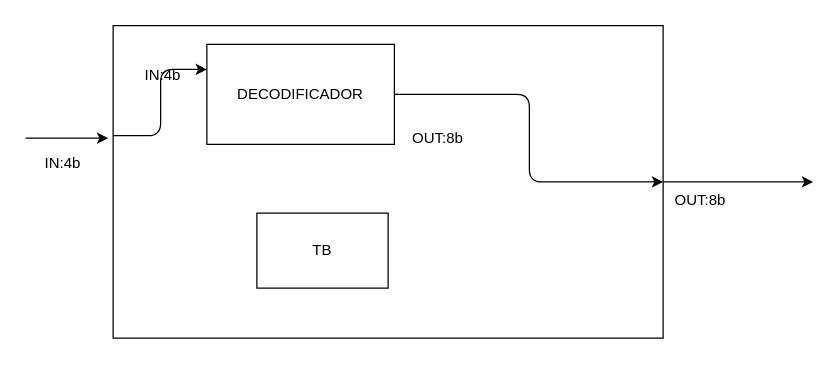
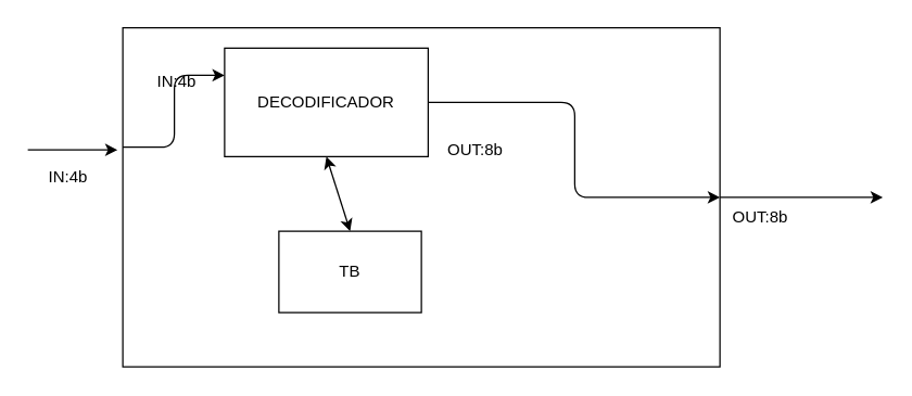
  <mxCell id="0" />
  <mxCell id="1" parent="0" />
  <mxCell id="2" value="" style="rounded=0;whiteSpace=wrap;html=1;" vertex="1" parent="1"><mxGeometry x="90" y="20" width="440" height="250" as="geometry" /></mxCell>
  <mxCell id="3" value="DECODIFICADOR" style="rounded=0;whiteSpace=wrap;html=1;" vertex="1" parent="1"><mxGeometry x="165" y="35" width="150" height="80" as="geometry" /></mxCell>
  <mxCell id="4" value="" style="endArrow=classic;html=1;entryX=-0.009;entryY=0.36;entryDx=0;entryDy=0;entryPerimeter=0;" edge="1" parent="1" target="2"><mxGeometry width="50" height="50" relative="1" as="geometry"><mxPoint x="20" y="110" as="sourcePoint" /><mxPoint x="10" y="83" as="targetPoint" /></mxGeometry></mxCell>
  <mxCell id="5" value="" style="edgeStyle=elbowEdgeStyle;elbow=horizontal;endArrow=classic;html=1;exitX=0;exitY=0.352;exitDx=0;exitDy=0;exitPerimeter=0;entryX=0;entryY=0.25;entryDx=0;entryDy=0;" edge="1" parent="1" source="2" target="3"><mxGeometry width="50" height="50" relative="1" as="geometry"><mxPoint x="10" y="340" as="sourcePoint" /><mxPoint x="60" y="290" as="targetPoint" /></mxGeometry></mxCell>
  <mxCell id="6" value="TB" style="whiteSpace=wrap;html=1;aspect=fixed;" vertex="1" parent="1"><mxGeometry x="205" y="170" width="105" height="60" as="geometry" /></mxCell>
+ <mxCell id="7" value="" style="endArrow=classic;startArrow=classic;html=1;entryX=0.5;entryY=1;entryDx=0;entryDy=0;exitX=0.5;exitY=0;exitDx=0;exitDy=0;" edge="1" parent="1" source="6" target="3"><mxGeometry width="50" height="50" relative="1" as="geometry"><mxPoint x="10" y="340" as="sourcePoint" /><mxPoint x="60" y="290" as="targetPoint" /><Array as="points" /></mxGeometry></mxCell>
  <mxCell id="8" value="" style="edgeStyle=elbowEdgeStyle;elbow=horizontal;endArrow=classic;html=1;exitX=1;exitY=0.5;exitDx=0;exitDy=0;entryX=1;entryY=0.5;entryDx=0;entryDy=0;" edge="1" parent="1" source="3" target="2"><mxGeometry width="50" height="50" relative="1" as="geometry"><mxPoint x="10" y="340" as="sourcePoint" /><mxPoint x="60" y="290" as="targetPoint" /></mxGeometry></mxCell>
  <mxCell id="9" value="" style="endArrow=classic;html=1;exitX=1;exitY=0.5;exitDx=0;exitDy=0;" edge="1" parent="1" source="2"><mxGeometry width="50" height="50" relative="1" as="geometry"><mxPoint x="10" y="340" as="sourcePoint" /><mxPoint x="650" y="145" as="targetPoint" /></mxGeometry></mxCell>
  <mxCell id="10" value="IN:4b" style="text;html=1;strokeColor=none;fillColor=none;align=center;verticalAlign=middle;whiteSpace=wrap;rounded=0;" vertex="1" parent="1"><mxGeometry x="30" y="120" width="40" height="20" as="geometry" /></mxCell>
  <mxCell id="11" value="IN:4b" style="text;html=1;strokeColor=none;fillColor=none;align=center;verticalAlign=middle;whiteSpace=wrap;rounded=0;" vertex="1" parent="1"><mxGeometry x="110" y="50" width="40" height="20" as="geometry" /></mxCell>
  <mxCell id="12" value="OUT:8b" style="text;html=1;strokeColor=none;fillColor=none;align=center;verticalAlign=middle;whiteSpace=wrap;rounded=0;" vertex="1" parent="1"><mxGeometry x="330" y="100" width="40" height="20" as="geometry" /></mxCell>
  <mxCell id="13" value="OUT:8b" style="text;html=1;strokeColor=none;fillColor=none;align=center;verticalAlign=middle;whiteSpace=wrap;rounded=0;" vertex="1" parent="1"><mxGeometry x="540" y="150" width="40" height="20" as="geometry" /></mxCell>
